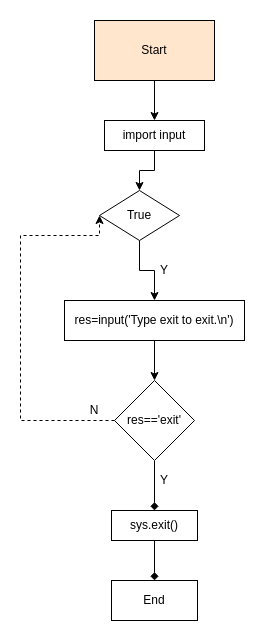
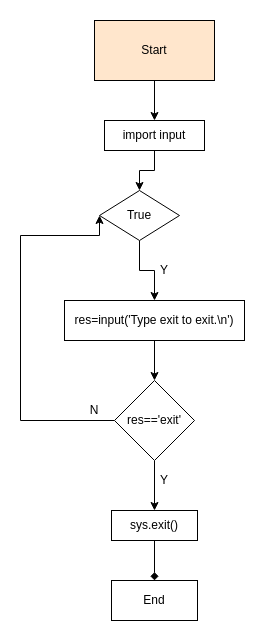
  <mxCell id="0" />
  <mxCell id="1" parent="0" />
  <mxCell id="2" style="edgeStyle=orthogonalEdgeStyle;rounded=0;orthogonalLoop=1;jettySize=auto;html=1;exitX=0.5;exitY=1;exitDx=0;exitDy=0;entryX=0.5;entryY=0;entryDx=0;entryDy=0;" edge="1" parent="1" source="3" target="7"><mxGeometry relative="1" as="geometry" /></mxCell>
  <mxCell id="3" value="import input" style="rounded=0;whiteSpace=wrap;html=1;" vertex="1" parent="1"><mxGeometry x="104" y="120" width="100" height="30" as="geometry" /></mxCell>
  <mxCell id="4" style="edgeStyle=orthogonalEdgeStyle;rounded=0;orthogonalLoop=1;jettySize=auto;html=1;exitX=0.5;exitY=1;exitDx=0;exitDy=0;entryX=0.5;entryY=0;entryDx=0;entryDy=0;" edge="1" parent="1" source="5" target="3"><mxGeometry relative="1" as="geometry" /></mxCell>
  <mxCell id="5" value="Start" style="rounded=0;whiteSpace=wrap;html=1;fillColor=#ffe6cc;" vertex="1" parent="1"><mxGeometry x="94" y="20" width="120" height="60" as="geometry" /></mxCell>
  <mxCell id="6" style="edgeStyle=orthogonalEdgeStyle;rounded=0;orthogonalLoop=1;jettySize=auto;html=1;exitX=0.5;exitY=1;exitDx=0;exitDy=0;entryX=0.5;entryY=0;entryDx=0;entryDy=0;" edge="1" parent="1" source="7" target="9"><mxGeometry relative="1" as="geometry" /></mxCell>
  <mxCell id="7" value="True" style="rhombus;whiteSpace=wrap;html=1;" vertex="1" parent="1"><mxGeometry x="99" y="190" width="80" height="50" as="geometry" /></mxCell>
  <mxCell id="8" style="edgeStyle=orthogonalEdgeStyle;rounded=0;orthogonalLoop=1;jettySize=auto;html=1;exitX=0.5;exitY=1;exitDx=0;exitDy=0;entryX=0.5;entryY=0;entryDx=0;entryDy=0;" edge="1" parent="1" source="9" target="12"><mxGeometry relative="1" as="geometry" /></mxCell>
  <mxCell id="9" value="res=input('Type exit to exit.\n')" style="rounded=0;whiteSpace=wrap;html=1;" vertex="1" parent="1"><mxGeometry x="64" y="300" width="180" height="40" as="geometry" /></mxCell>
- <mxCell id="10" style="edgeStyle=orthogonalEdgeStyle;rounded=0;orthogonalLoop=1;jettySize=auto;html=1;exitX=0;exitY=0.5;exitDx=0;exitDy=0;entryX=0;entryY=0.5;entryDx=0;entryDy=0;dashed=1;" edge="1" parent="1" source="12" target="7"><mxGeometry relative="1" as="geometry"><Array as="points"><mxPoint x="20" y="420" /><mxPoint x="20" y="235" /></Array></mxGeometry></mxCell>
- <mxCell id="11" style="edgeStyle=orthogonalEdgeStyle;rounded=0;orthogonalLoop=1;jettySize=auto;html=1;exitX=0.5;exitY=1;exitDx=0;exitDy=0;entryX=0.5;entryY=0;entryDx=0;entryDy=0;endArrow=diamond;" edge="1" parent="1" source="12" target="14"><mxGeometry relative="1" as="geometry" /></mxCell>
+ <mxCell id="10" style="edgeStyle=orthogonalEdgeStyle;rounded=0;orthogonalLoop=1;jettySize=auto;html=1;exitX=0;exitY=0.5;exitDx=0;exitDy=0;entryX=0;entryY=0.5;entryDx=0;entryDy=0;" edge="1" parent="1" source="12" target="7"><mxGeometry relative="1" as="geometry"><Array as="points"><mxPoint x="20" y="420" /><mxPoint x="20" y="235" /></Array></mxGeometry></mxCell>
+ <mxCell id="11" style="edgeStyle=orthogonalEdgeStyle;rounded=0;orthogonalLoop=1;jettySize=auto;html=1;exitX=0.5;exitY=1;exitDx=0;exitDy=0;entryX=0.5;entryY=0;entryDx=0;entryDy=0;" edge="1" parent="1" source="12" target="14"><mxGeometry relative="1" as="geometry" /></mxCell>
  <mxCell id="12" value="res=='exit'" style="rhombus;whiteSpace=wrap;html=1;" vertex="1" parent="1"><mxGeometry x="114" y="380" width="80" height="80" as="geometry" /></mxCell>
  <mxCell id="13" style="edgeStyle=orthogonalEdgeStyle;rounded=0;orthogonalLoop=1;jettySize=auto;html=1;exitX=0.5;exitY=1;exitDx=0;exitDy=0;endArrow=diamond;" edge="1" parent="1" source="14" target="17"><mxGeometry relative="1" as="geometry" /></mxCell>
  <mxCell id="14" value="sys.exit()" style="rounded=0;whiteSpace=wrap;html=1;" vertex="1" parent="1"><mxGeometry x="111" y="510" width="86" height="30" as="geometry" /></mxCell>
  <mxCell id="15" value="Y" style="text;html=1;strokeColor=none;fillColor=none;align=center;verticalAlign=middle;whiteSpace=wrap;rounded=0;" vertex="1" parent="1"><mxGeometry x="144" y="260" width="40" height="20" as="geometry" /></mxCell>
  <mxCell id="16" value="N" style="text;html=1;strokeColor=none;fillColor=none;align=center;verticalAlign=middle;whiteSpace=wrap;rounded=0;" vertex="1" parent="1"><mxGeometry x="74" y="400" width="40" height="20" as="geometry" /></mxCell>
  <mxCell id="17" value="End" style="rounded=0;whiteSpace=wrap;html=1;" vertex="1" parent="1"><mxGeometry x="111" y="580" width="86" height="40" as="geometry" /></mxCell>
  <mxCell id="18" value="Y" style="text;html=1;strokeColor=none;fillColor=none;align=center;verticalAlign=middle;whiteSpace=wrap;rounded=0;" vertex="1" parent="1"><mxGeometry x="144" y="470" width="40" height="20" as="geometry" /></mxCell>
